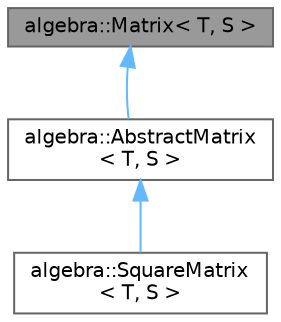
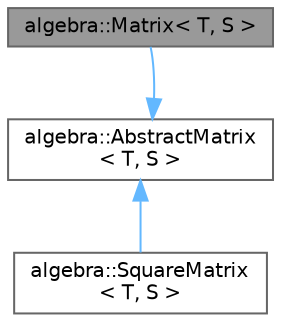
  digraph {
    node [color=gray40 fillcolor=white fontname=Helvetica fontsize=10 shape=box style=filled]
    edge [color=steelblue1 dir=back fontname=Helvetica fontsize=10 labelfontname=Helvetica labelfontsize=10 style=solid]
    n1 [fillcolor=grey60 fontcolor=black height=0.2 label="algebra::Matrix\< T, S \>" width=0.4]
    n2 [height=0.2 label="algebra::SquareMatrix\l\< T, S \>" width=0.4]
    n3 [height=0.2 label="algebra::AbstractMatrix\l\< T, S \>" width=0.4]
-   n1 -> n3
+   n3 -> n1
    n3 -> n2
  }
